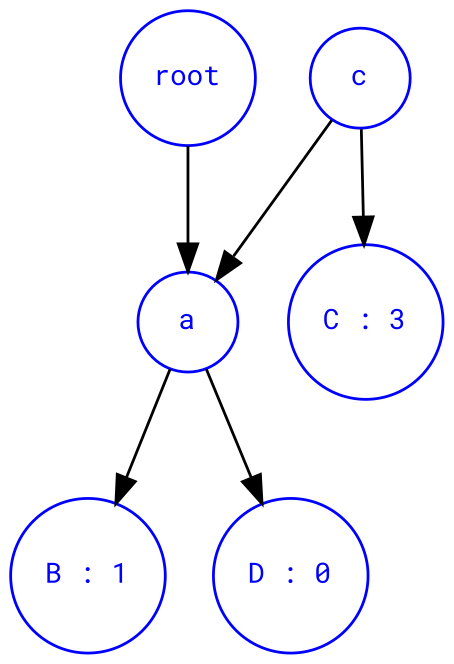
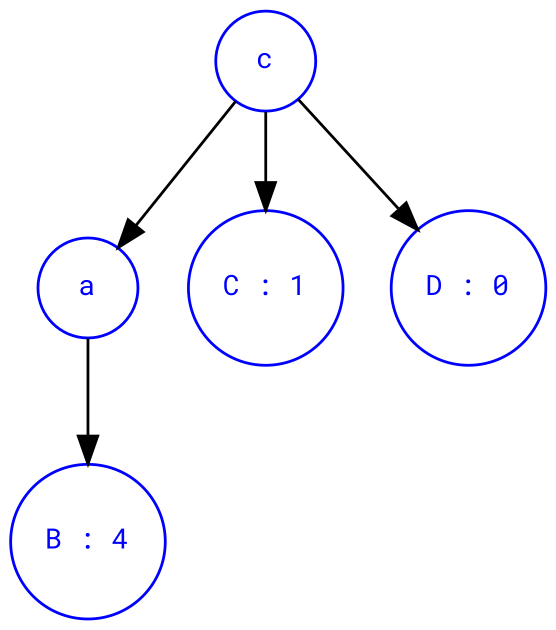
  digraph {
    fontname="Roboto Mono"
    node [color=blue fontcolor=blue fontname="Roboto Mono" fontsize=10 shape=circle]
    edge [fontname="Roboto Mono"]
-   root
    a
-   n3 [label="B : 1"]
+   n3 [label="B : 4"]
    c
-   n5 [label="C : 3"]
+   n5 [label="C : 1"]
    n6 [label="D : 0"]
-   root -> a
    a -> n3
    c -> a
    c -> n5
-   a -> n6
+   c -> n6
  }
